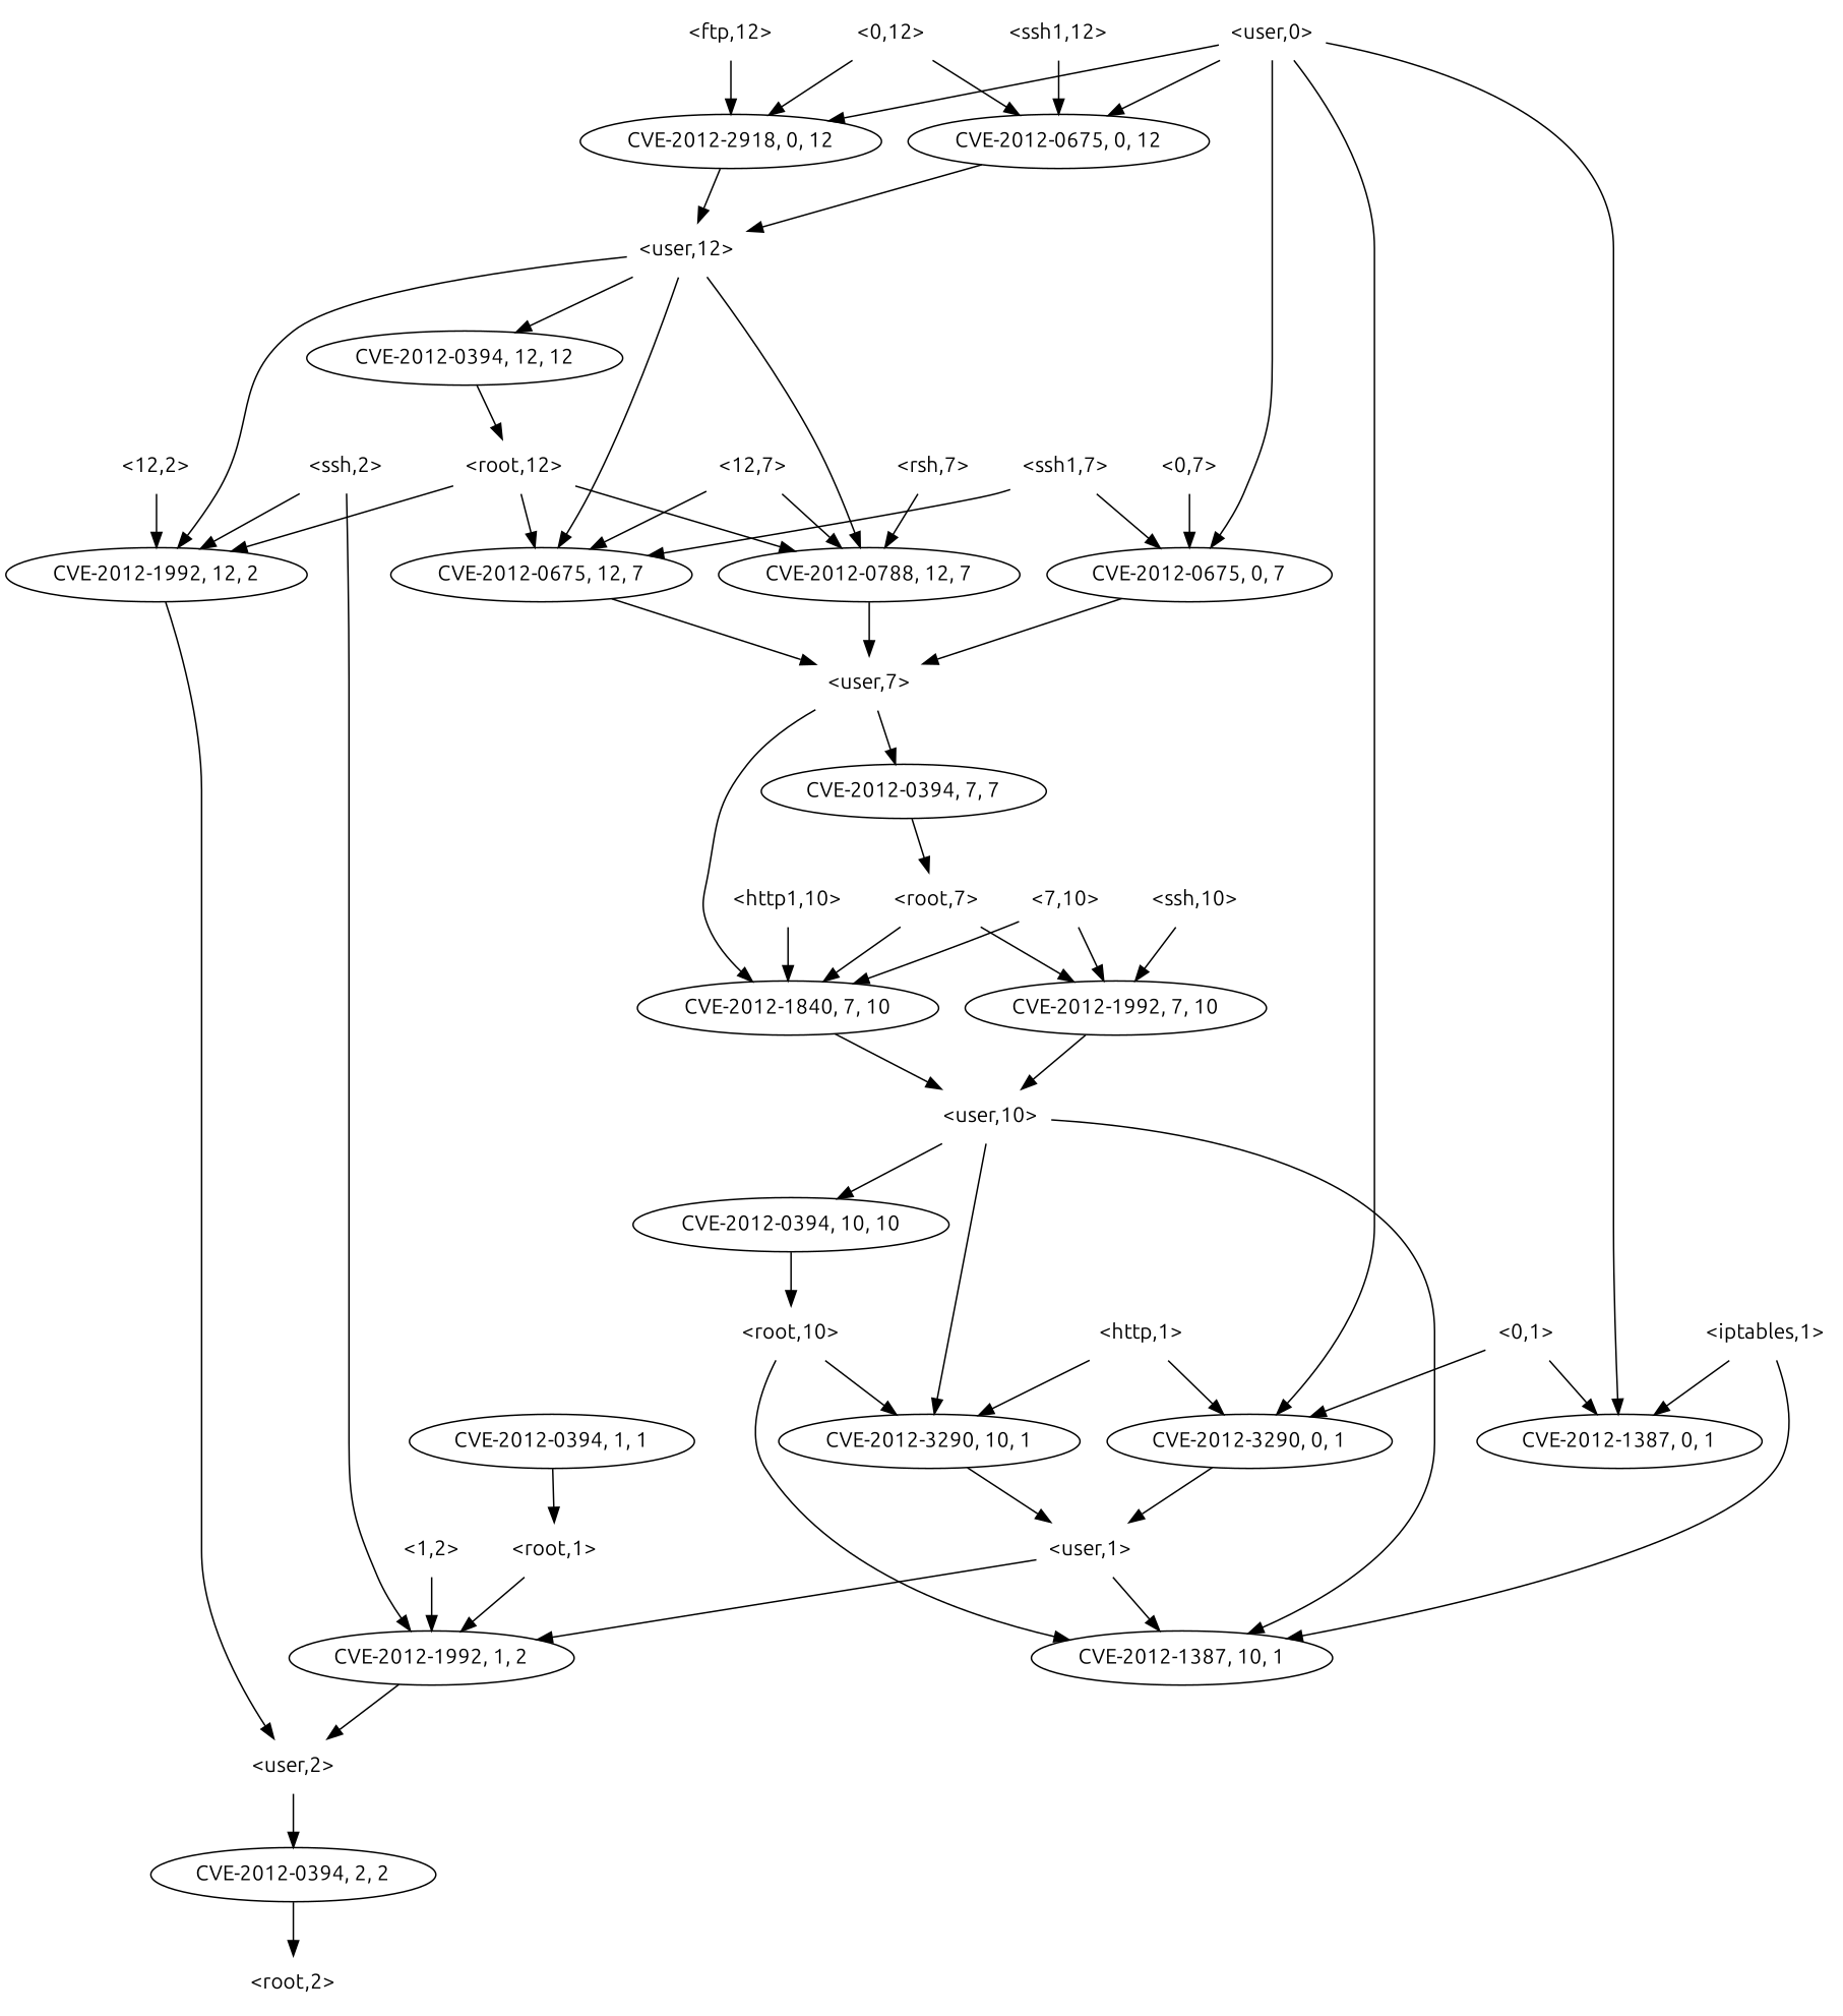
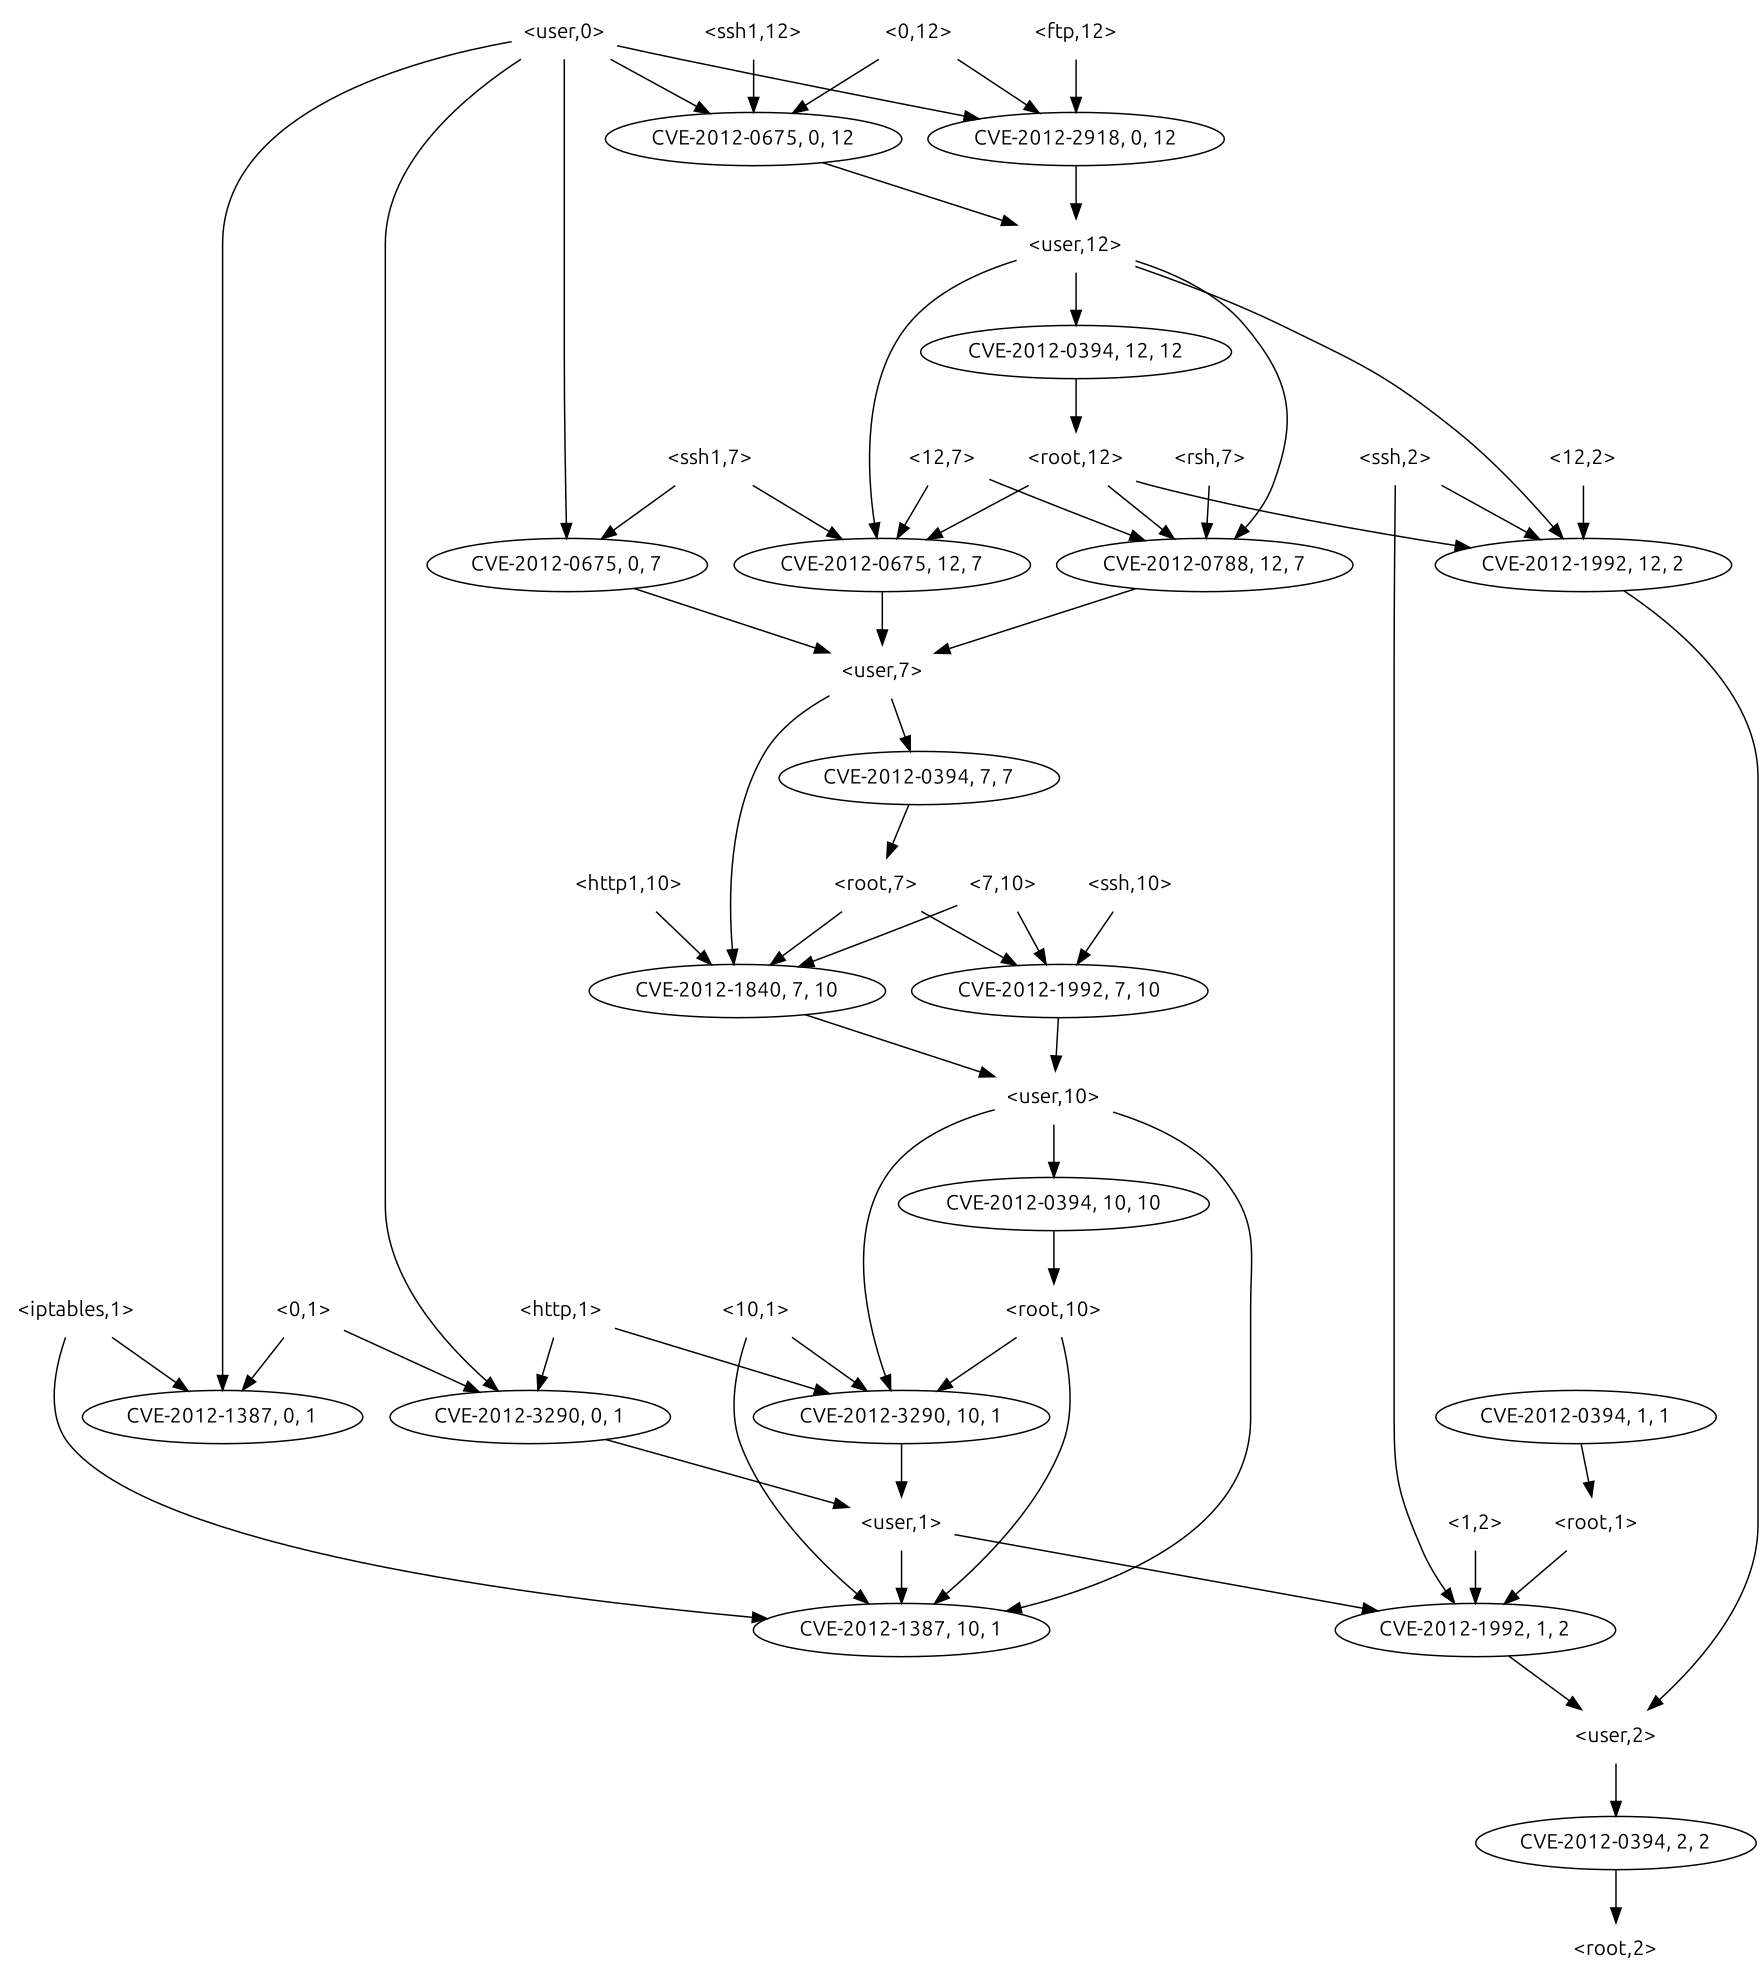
  strict digraph {
    fontname=Ubuntu
    node [fontname=Ubuntu shape=plaintext]
    edge [fontname=Ubuntu]
    n1 [height=0.5 label=<CVE-2012-0675, 0, 7> width=2.4499 shape=""]
    "<user,7>" [height=0.5 width=0.91667]
    n3 [height=0.5 label=<CVE-2012-1840, 7, 10> width=2.5686 shape=""]
    n4 [height=0.5 label=<CVE-2012-0394, 7, 7> width=2.4499 shape=""]
    "<user,10>" [height=0.5 width=1.0069]
    n6 [height=0.5 label=<CVE-2012-1992, 7, 10> width=2.5686 shape=""]
    "<root,7>" [height=0.5 width=0.89583]
    n8 [height=0.5 label=<CVE-2012-1387, 10, 1> width=2.5686 shape=""]
    n9 [height=0.5 label=<CVE-2012-3290, 10, 1> width=2.5686 shape=""]
    n10 [height=0.5 label=<CVE-2012-0394, 10, 10> width=2.7013 shape=""]
    "<0,1>" [height=0.5 width=0.75]
    n12 [height=0.5 label=<CVE-2012-3290, 0, 1> width=2.4499 shape=""]
    n13 [height=0.5 label=<CVE-2012-1387, 0, 1> width=2.4499 shape=""]
    "<user,1>" [height=0.5 width=0.91667]
    n15 [height=0.5 label=<CVE-2012-1992, 1, 2> width=2.4499 shape=""]
    "<user,2>" [height=0.5 width=0.91667]
    n17 [height=0.5 label=<CVE-2012-0394, 1, 1> width=2.4499 shape=""]
    "<root,1>" [height=0.5 width=0.89583]
    "<root,10>" [height=0.5 width=1]
    "<http,1>" [height=0.5 width=0.89583]
    "<12,2>" [height=0.5 width=0.78472]
    n22 [height=0.5 label=<CVE-2012-1992, 12, 2> width=2.5686 shape=""]
    n23 [height=0.5 label=<CVE-2012-0394, 2, 2> width=2.4499 shape=""]
    "<root,2>" [height=0.5 width=0.89583]
    "<iptables,1>" [height=0.5 width=1.1944]
    "<ssh,10>" [height=0.5 width=0.94444]
    "<ssh1,12>" [height=0.5 width=1.0278]
    n28 [height=0.5 label=<CVE-2012-0675, 0, 12> width=2.5686 shape=""]
    "<user,12>" [height=0.5 width=1.0069]
    n30 [height=0.5 label=<CVE-2012-0788, 12, 7> width=2.5686 shape=""]
    n31 [height=0.5 label=<CVE-2012-0394, 12, 12> width=2.7013 shape=""]
    n32 [height=0.5 label=<CVE-2012-0675, 12, 7> width=2.5686 shape=""]
    "<root,12>" [height=0.5 width=1]
    n34 [height=0.5 label=<CVE-2012-2918, 0, 12> width=2.5686 shape=""]
    "<ssh1,7>" [height=0.5 width=0.94444]
    "<ssh,2>" [height=0.5 width=0.84028]
    "<7,10>" [height=0.5 width=0.78472]
    "<rsh,7>" [height=0.5 width=0.81944]
    "<12,7>" [height=0.5 width=0.78472]
    "<http1,10>" [height=0.5 width=1.0833]
    "<ftp,12>" [height=0.5 width=0.89583]
    "<user,0>" [height=0.5 width=0.91667]
    "<1,2>" [height=0.5 width=0.75]
+   "<10,1>" [height=0.5 width=0.78472]
    "<0,12>" [height=0.5 width=0.78472]
-   "<0,7>" [height=0.5 width=0.75]
    n1 -> "<user,7>"
    "<user,7>" -> n3
    "<user,7>" -> n4
    n3 -> "<user,10>"
    n4 -> "<root,7>"
    "<user,10>" -> n8
    "<user,10>" -> n9
    "<user,10>" -> n10
    n6 -> "<user,10>"
    "<root,7>" -> n3
    "<root,7>" -> n6
    n9 -> "<user,1>"
    n10 -> "<root,10>"
    "<0,1>" -> n12
    "<0,1>" -> n13
    n12 -> "<user,1>"
    "<user,1>" -> n8
    "<user,1>" -> n15
    n15 -> "<user,2>"
    "<user,2>" -> n23
    n17 -> "<root,1>"
    "<root,1>" -> n15
    "<root,10>" -> n8
    "<root,10>" -> n9
    "<http,1>" -> n9
    "<http,1>" -> n12
    "<12,2>" -> n22
    n22 -> "<user,2>"
    n23 -> "<root,2>"
    "<iptables,1>" -> n8
    "<iptables,1>" -> n13
    "<ssh,10>" -> n6
    "<ssh1,12>" -> n28
    n28 -> "<user,12>"
    "<user,12>" -> n22
    "<user,12>" -> n30
    "<user,12>" -> n31
    "<user,12>" -> n32
    n30 -> "<user,7>"
    n31 -> "<root,12>"
    n32 -> "<user,7>"
    "<root,12>" -> n22
    "<root,12>" -> n30
    "<root,12>" -> n32
    n34 -> "<user,12>"
    "<ssh1,7>" -> n1
    "<ssh1,7>" -> n32
    "<ssh,2>" -> n15
    "<ssh,2>" -> n22
    "<7,10>" -> n3
    "<7,10>" -> n6
    "<rsh,7>" -> n30
    "<12,7>" -> n30
    "<12,7>" -> n32
    "<http1,10>" -> n3
    "<ftp,12>" -> n34
    "<user,0>" -> n1
    "<user,0>" -> n12
    "<user,0>" -> n13
    "<user,0>" -> n28
    "<user,0>" -> n34
    "<1,2>" -> n15
+   "<10,1>" -> n8
+   "<10,1>" -> n9
    "<0,12>" -> n28
    "<0,12>" -> n34
-   "<0,7>" -> n1
  }
